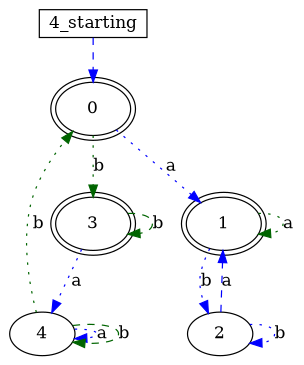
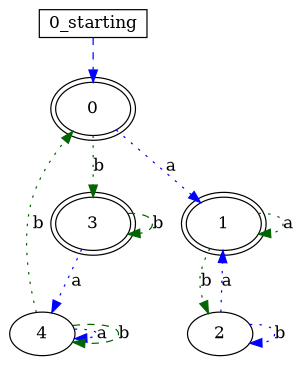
  digraph {
    node [is_final=True is_start=False peripheries=2]
    edge [color=blue style=dotted]
    n1 [label=1]
    n2 [is_final=False label=2 peripheries=1]
    n3 [is_final=False label=4 peripheries=1]
    n4 [is_start=True label=0]
    n5 [label=3]
-   "0_starting" [height=0.0 shape=None width=0.0 label="4_starting" is_final="" is_start="" peripheries=""]
+   "0_starting" [height=0.0 shape=None width=0.0 is_final="" is_start="" peripheries=""]
    n1 -> n1 [color=darkgreen label=a]
-   n1 -> n2 [label=b]
-   n2 -> n1 [label=a style=dashed]
+   n1 -> n2 [color=darkgreen label=b]
+   n2 -> n1 [label=a]
    n2 -> n2 [label=b]
    n3 -> n3 [label=a]
    n3 -> n3 [color=darkgreen label=b style=dashed]
    n3 -> n4 [color=darkgreen label=b]
    n4 -> n1 [label=a]
    n4 -> n5 [color=darkgreen label=b]
    n5 -> n3 [label=a]
    n5 -> n5 [color=darkgreen label=b style=dashed]
    "0_starting" -> n4 [style=dashed]
  }
